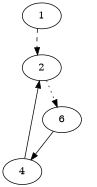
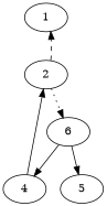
  digraph {
    1
    2
    n3 [label=6]
    4
-   1 -> 2 [style=dashed]
+   5
+   2 -> 1 [style=dashed]
    2 -> n3 [style=dotted]
    n3 -> 4 [style=dashdot]
+   n3 -> 5 [style=dashdotdot]
    4 -> 2 [style=solid]
  }
